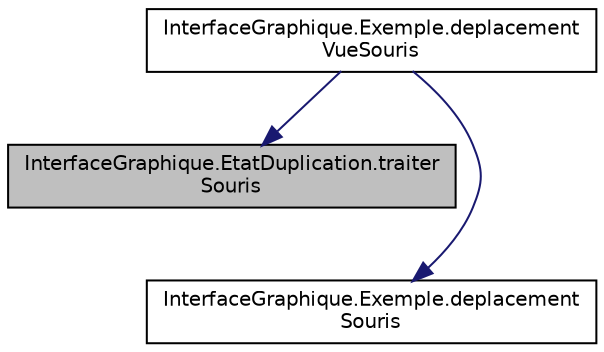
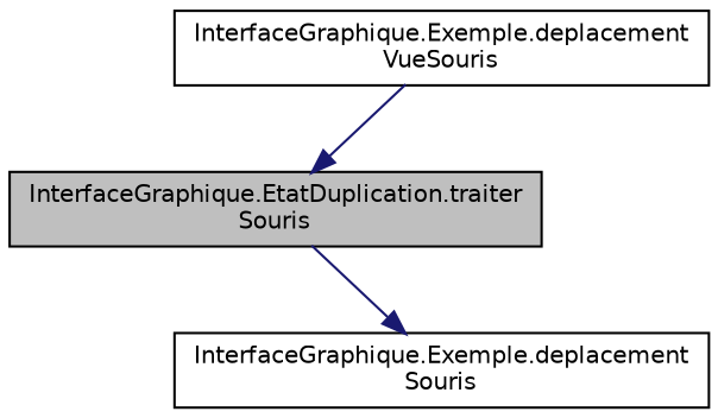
  digraph {
    rankdir=TB
    node [color=black fillcolor=white fontname=Helvetica fontsize=10 shape=record style=filled]
    edge [color=midnightblue fontname=Helvetica fontsize=10 labelfontname=Helvetica labelfontsize=10 style=solid]
    n1 [fillcolor=grey75 fontcolor=black height=0.2 label="InterfaceGraphique.EtatDuplication.traiter\lSouris" width=0.4]
    n2 [height=0.2 label="InterfaceGraphique.Exemple.deplacement\lSouris" width=0.4]
    n3 [height=0.2 label="InterfaceGraphique.Exemple.deplacement\lVueSouris" width=0.4]
-   n3 -> n2
+   n1 -> n2
    n3 -> n1
  }
